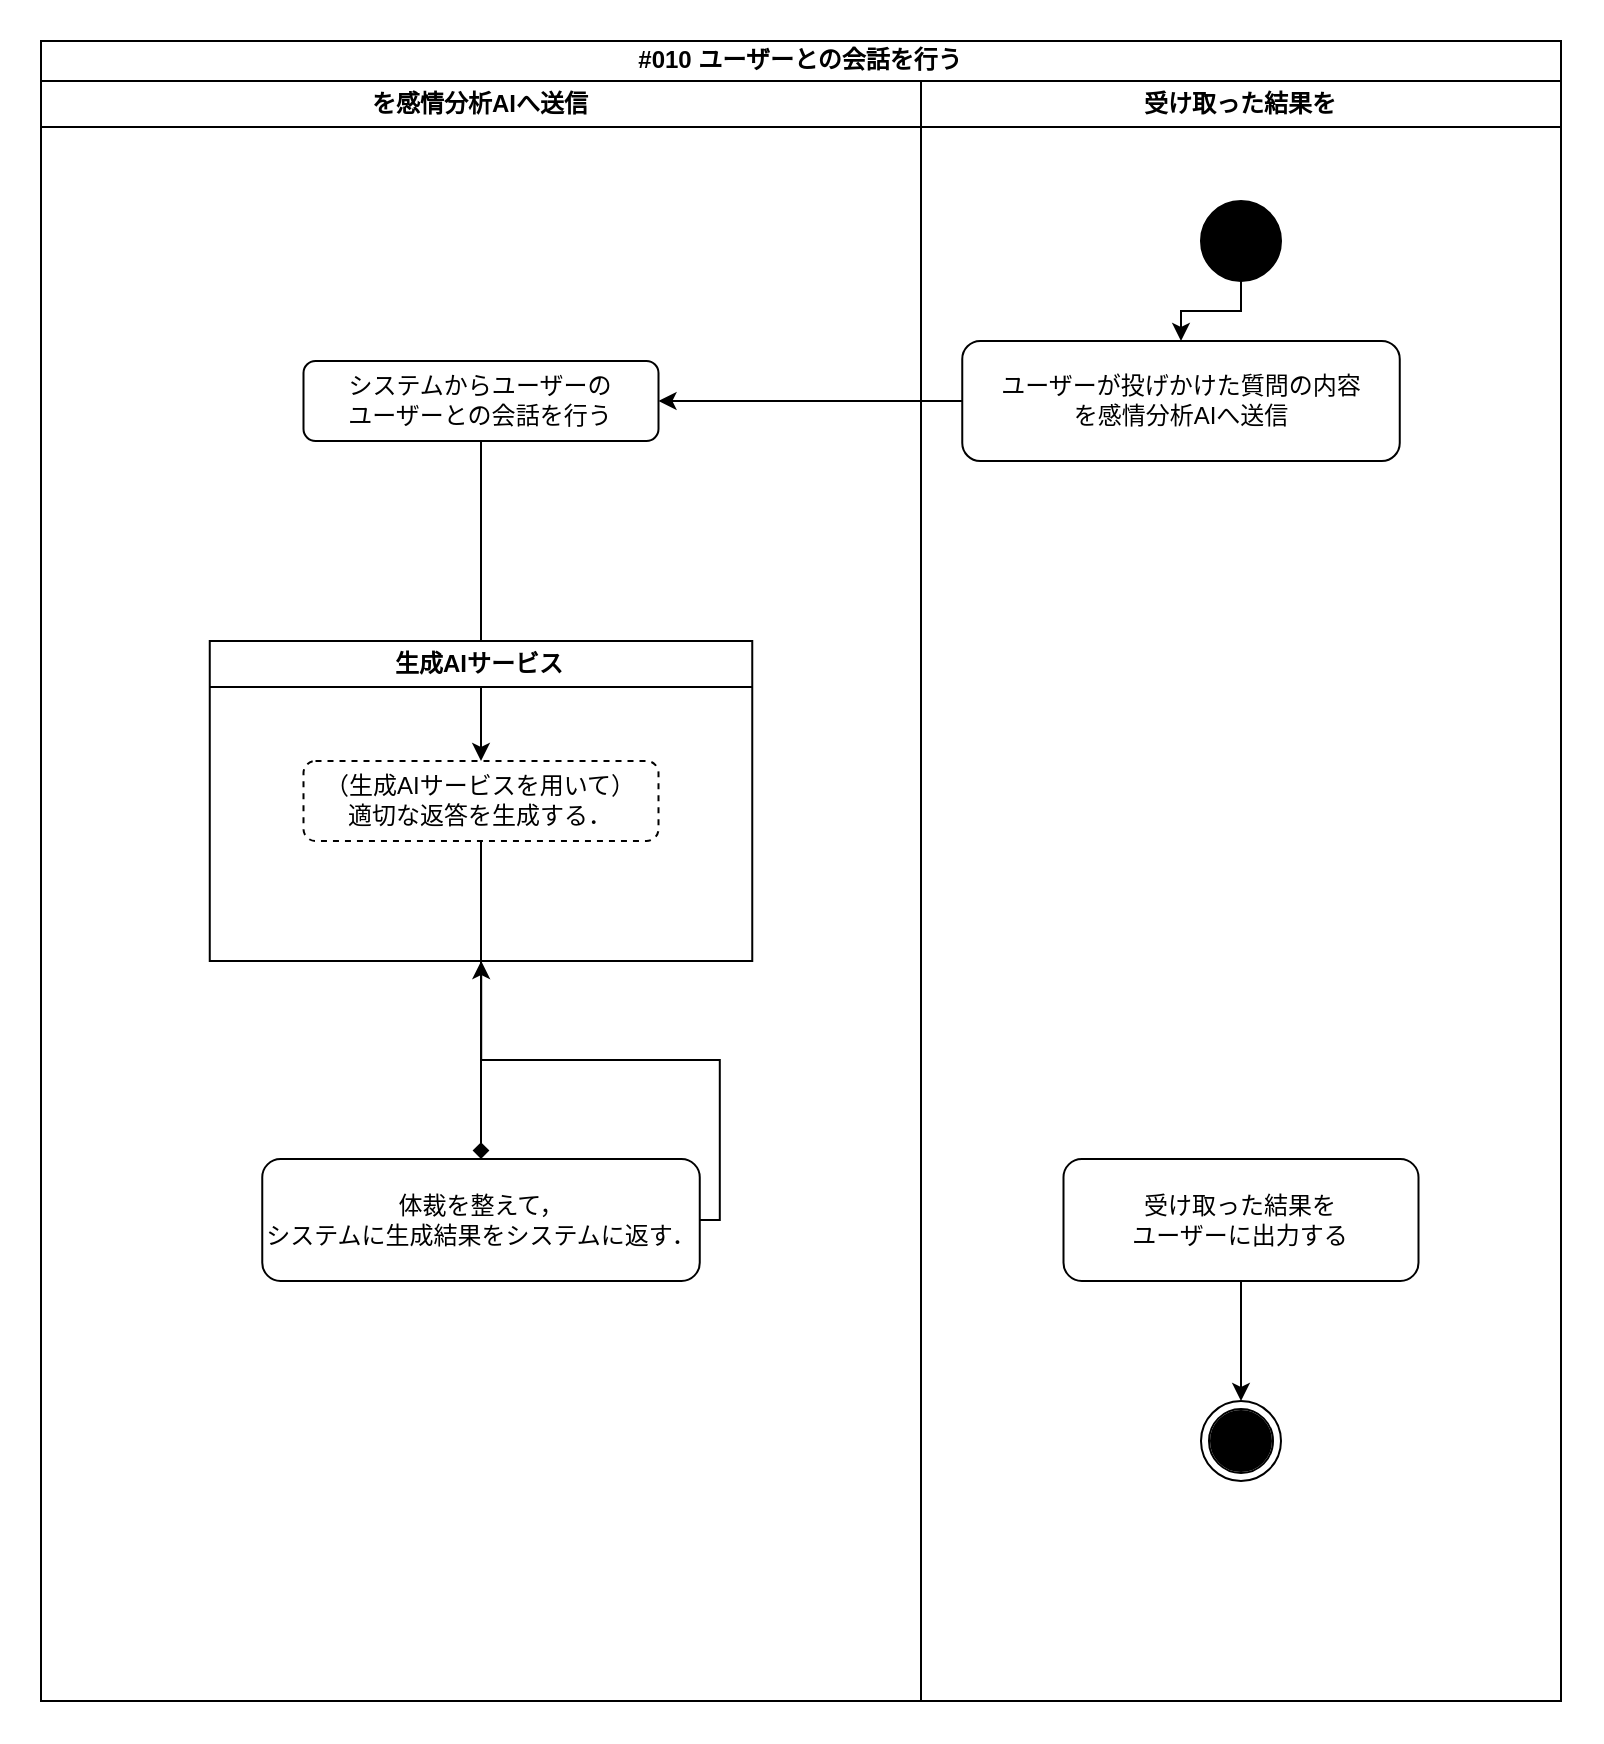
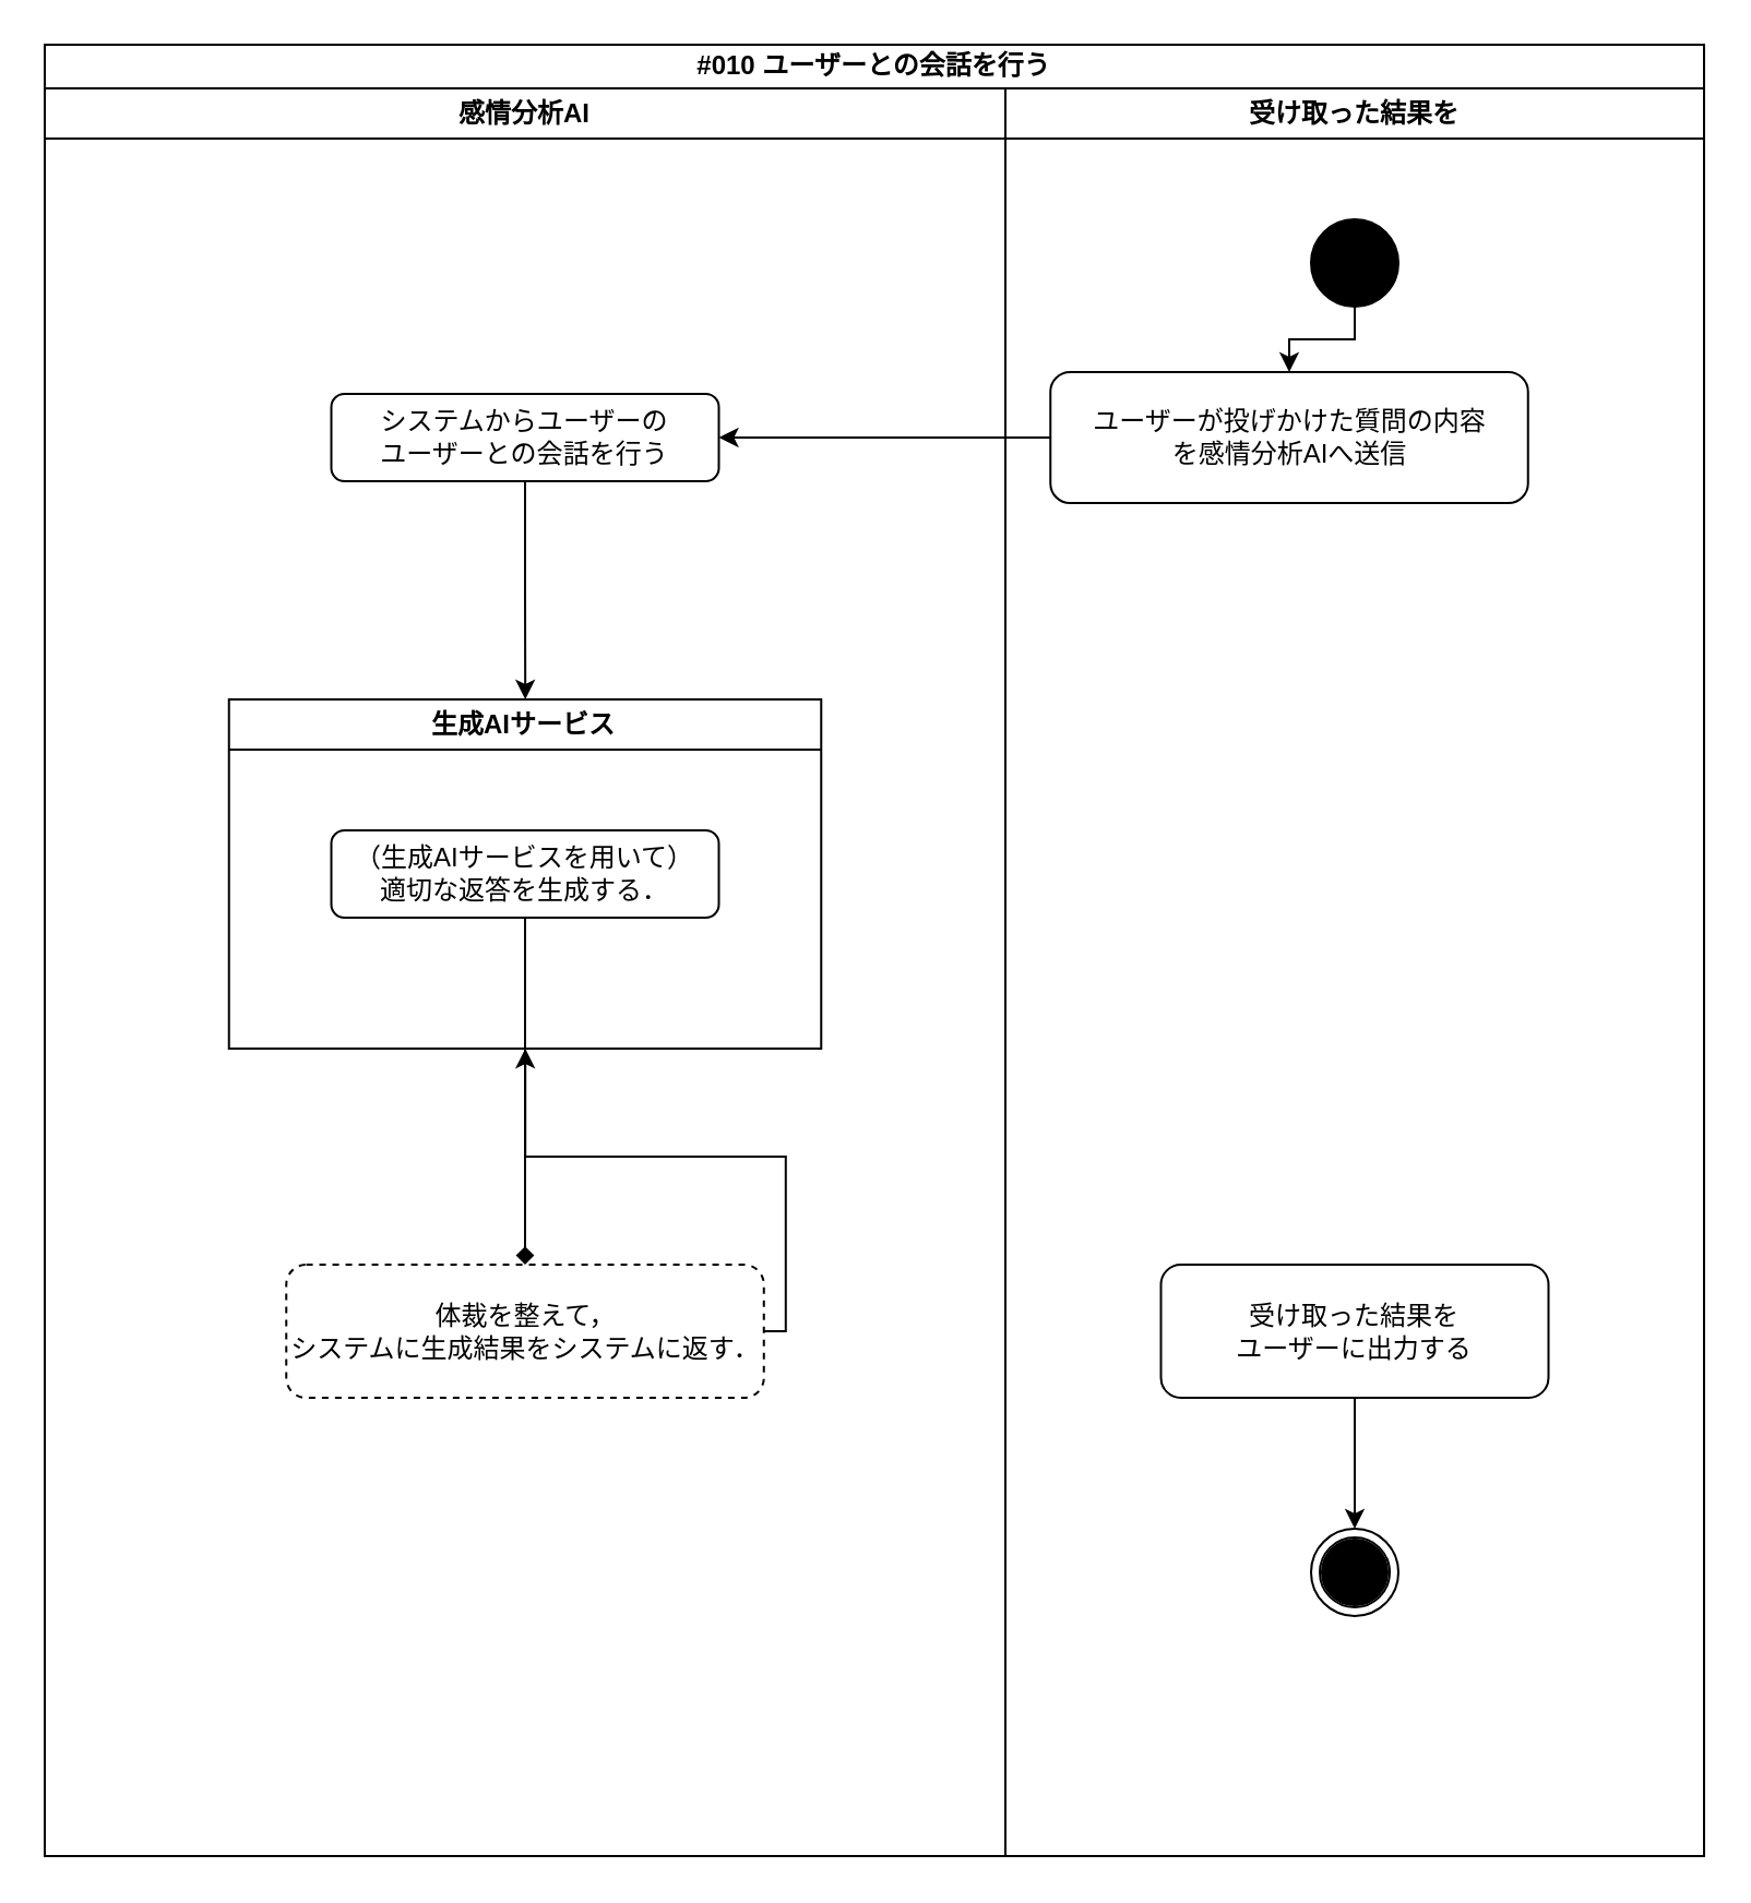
  <mxCell id="0" />
  <mxCell id="1" parent="0" />
  <mxCell id="2" value="#010 ユーザーとの会話を行う" style="swimlane;whiteSpace=wrap;html=1;swimlaneLine=1;startSize=20;rounded=0;" parent="1" vertex="1"><mxGeometry x="20" y="20" width="760" height="830" as="geometry" /></mxCell>
- <mxCell id="3" value="を感情分析AIへ送信" style="swimlane;whiteSpace=wrap;html=1;" parent="2" vertex="1"><mxGeometry y="20" width="440" height="810" as="geometry"><mxRectangle y="20" width="90" height="30" as="alternateBounds" /></mxGeometry></mxCell>
- <mxCell id="4" style="edgeStyle=orthogonalEdgeStyle;rounded=0;html=1;exitX=0.5;exitY=1;exitDx=0;exitDy=0;entryX=0.5;entryY=0;entryDx=0;entryDy=0;" parent="3" source="5" target="7" edge="1"><mxGeometry relative="1" as="geometry" /></mxCell>
+ <mxCell id="3" value="感情分析AI" style="swimlane;whiteSpace=wrap;html=1;" parent="2" vertex="1"><mxGeometry y="20" width="440" height="810" as="geometry"><mxRectangle y="20" width="90" height="30" as="alternateBounds" /></mxGeometry></mxCell>
+ <mxCell id="4" style="edgeStyle=orthogonalEdgeStyle;rounded=0;html=1;exitX=0.5;exitY=1;exitDx=0;exitDy=0;" parent="3" source="5" target="9" edge="1"><mxGeometry relative="1" as="geometry" /></mxCell>
  <mxCell id="5" value="システムからユーザーの&lt;br&gt;ユーザーとの会話を行う" style="rounded=1;whiteSpace=wrap;html=1;fillColor=none;" parent="3" vertex="1"><mxGeometry x="131.25" y="140" width="177.5" height="40" as="geometry" /></mxCell>
  <mxCell id="6" style="edgeStyle=orthogonalEdgeStyle;rounded=0;html=1;exitX=0.5;exitY=1;exitDx=0;exitDy=0;entryX=0.5;entryY=0;entryDx=0;entryDy=0;endArrow=diamond;" parent="3" source="7" target="8" edge="1"><mxGeometry relative="1" as="geometry" /></mxCell>
- <mxCell id="7" value="（生成AIサービスを用いて）&lt;br&gt;適切な返答を生成する．" style="rounded=1;whiteSpace=wrap;html=1;fillColor=none;dashed=1;" parent="3" vertex="1"><mxGeometry x="131.25" y="340" width="177.5" height="40" as="geometry" /></mxCell>
- <mxCell id="8" value="体裁を整えて，&lt;br&gt;システムに生成結果をシステムに返す．" style="rounded=1;whiteSpace=wrap;html=1;fillColor=none;" parent="3" vertex="1"><mxGeometry x="110.63" y="539" width="218.75" height="61" as="geometry" /></mxCell>
+ <mxCell id="7" value="（生成AIサービスを用いて）&lt;br&gt;適切な返答を生成する．" style="rounded=1;whiteSpace=wrap;html=1;fillColor=none;" parent="3" vertex="1"><mxGeometry x="131.25" y="340" width="177.5" height="40" as="geometry" /></mxCell>
+ <mxCell id="8" value="体裁を整えて，&lt;br&gt;システムに生成結果をシステムに返す．" style="rounded=1;whiteSpace=wrap;html=1;fillColor=none;dashed=1;" parent="3" vertex="1"><mxGeometry x="110.63" y="539" width="218.75" height="61" as="geometry" /></mxCell>
  <mxCell id="9" value="生成AIサービス" style="swimlane;whiteSpace=wrap;html=1;" parent="3" vertex="1"><mxGeometry x="84.38" y="280" width="271.25" height="160" as="geometry" /></mxCell>
  <mxCell id="10" value="受け取った結果を" style="swimlane;whiteSpace=wrap;html=1;" parent="2" vertex="1"><mxGeometry x="440" y="20" width="320" height="810" as="geometry"><mxRectangle x="320" y="20" width="90" height="30" as="alternateBounds" /></mxGeometry></mxCell>
  <mxCell id="11" style="edgeStyle=orthogonalEdgeStyle;html=1;exitX=1;exitY=0.5;exitDx=0;exitDy=0;fontColor=#000000;rounded=0;" parent="10" edge="1"><mxGeometry relative="1" as="geometry"><mxPoint x="305" y="325" as="sourcePoint" /></mxGeometry></mxCell>
  <mxCell id="12" style="edgeStyle=orthogonalEdgeStyle;html=1;exitX=0.5;exitY=1;exitDx=0;exitDy=0;entryX=0.5;entryY=0;entryDx=0;entryDy=0;rounded=0;" parent="10" source="13" target="14" edge="1"><mxGeometry relative="1" as="geometry" /></mxCell>
  <mxCell id="13" value="" style="ellipse;whiteSpace=wrap;html=1;aspect=fixed;fillColor=#000000;" parent="10" vertex="1"><mxGeometry x="140" y="60" width="40" height="40" as="geometry" /></mxCell>
  <mxCell id="14" value="ユーザーが投げかけた質問の内容&lt;br&gt;を感情分析AIへ送信" style="rounded=1;whiteSpace=wrap;html=1;fillColor=none;" parent="10" vertex="1"><mxGeometry x="20.63" y="130" width="218.75" height="60" as="geometry" /></mxCell>
  <mxCell id="15" style="edgeStyle=orthogonalEdgeStyle;rounded=0;html=1;exitX=0.5;exitY=1;exitDx=0;exitDy=0;entryX=0.5;entryY=0;entryDx=0;entryDy=0;" parent="10" source="16" target="19" edge="1"><mxGeometry relative="1" as="geometry" /></mxCell>
  <mxCell id="16" value="受け取った結果を&lt;br&gt;ユーザーに出力する" style="rounded=1;whiteSpace=wrap;html=1;fillColor=none;" parent="10" vertex="1"><mxGeometry x="71.25" y="539" width="177.5" height="61" as="geometry" /></mxCell>
  <mxCell id="17" value="" style="group" parent="10" vertex="1" connectable="0"><mxGeometry x="140" y="660" width="40" height="40" as="geometry" /></mxCell>
  <mxCell id="18" value="" style="ellipse;whiteSpace=wrap;html=1;aspect=fixed;fillColor=#000000;" parent="17" vertex="1"><mxGeometry x="5.004" y="5" width="30" height="30" as="geometry" /></mxCell>
  <mxCell id="19" value="" style="ellipse;shape=doubleEllipse;whiteSpace=wrap;html=1;aspect=fixed;rounded=0;fillColor=none;" parent="17" vertex="1"><mxGeometry width="40" height="40" as="geometry" /></mxCell>
  <mxCell id="20" style="edgeStyle=orthogonalEdgeStyle;rounded=0;html=1;exitX=0;exitY=0.5;exitDx=0;exitDy=0;entryX=1;entryY=0.5;entryDx=0;entryDy=0;" parent="2" source="14" target="5" edge="1"><mxGeometry relative="1" as="geometry" /></mxCell>
  <mxCell id="21" style="edgeStyle=orthogonalEdgeStyle;rounded=0;html=1;exitX=1;exitY=0.5;exitDx=0;exitDy=0;" parent="2" source="8" target="9" edge="1"><mxGeometry relative="1" as="geometry" /></mxCell>
